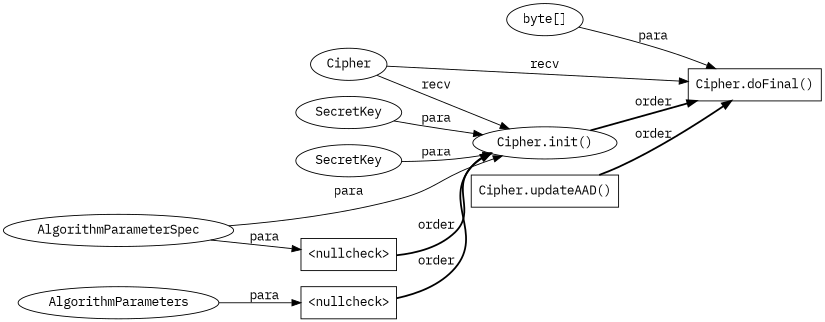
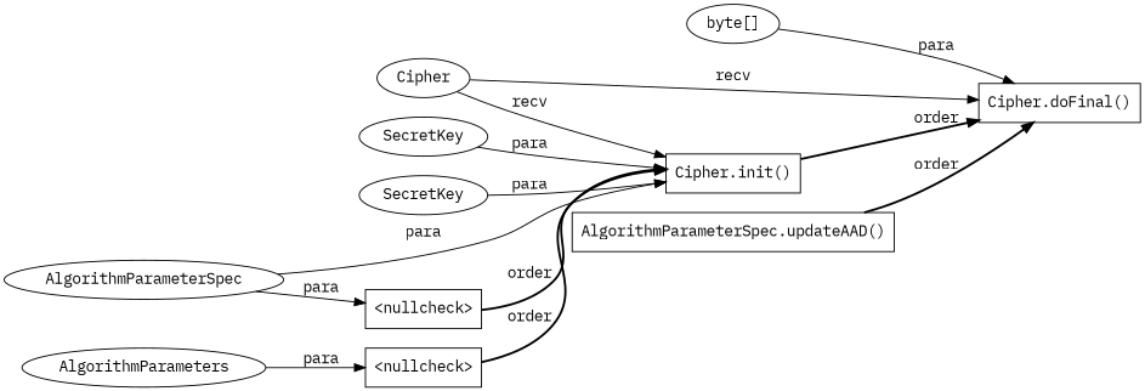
  digraph {
    fontname="IBM Plex Mono"
    rankdir=LR
    node [fontname="IBM Plex Mono" shape=ellipse]
    edge [fontname="IBM Plex Mono" style=solid]
    n1 [label="Cipher.doFinal()" shape=box]
    n2 [label="byte[]"]
    n3 [label=Cipher]
-   n4 [label="Cipher.init()"]
+   n4 [label="Cipher.init()" shape=box]
    n5 [label=SecretKey]
    n6 [label=SecretKey]
-   n7 [label="Cipher.updateAAD()" shape=box]
+   n7 [label="AlgorithmParameterSpec.updateAAD()" shape=box]
    n8 [label=AlgorithmParameterSpec]
    n9 [label="<nullcheck>" shape=box]
    n10 [label=AlgorithmParameters]
    n11 [label="<nullcheck>" shape=box]
    n2 -> n1 [label=para]
    n3 -> n1 [label=recv]
    n3 -> n4 [label=recv]
    n4 -> n1 [label=order style=bold]
    n5 -> n4 [label=para]
    n6 -> n4 [label=para]
    n7 -> n1 [label=order style=bold]
    n8 -> n4 [label=para]
    n8 -> n9 [label=para]
    n9 -> n4 [label=order style=bold]
    n10 -> n11 [label=para]
    n11 -> n4 [label=order style=bold]
  }
